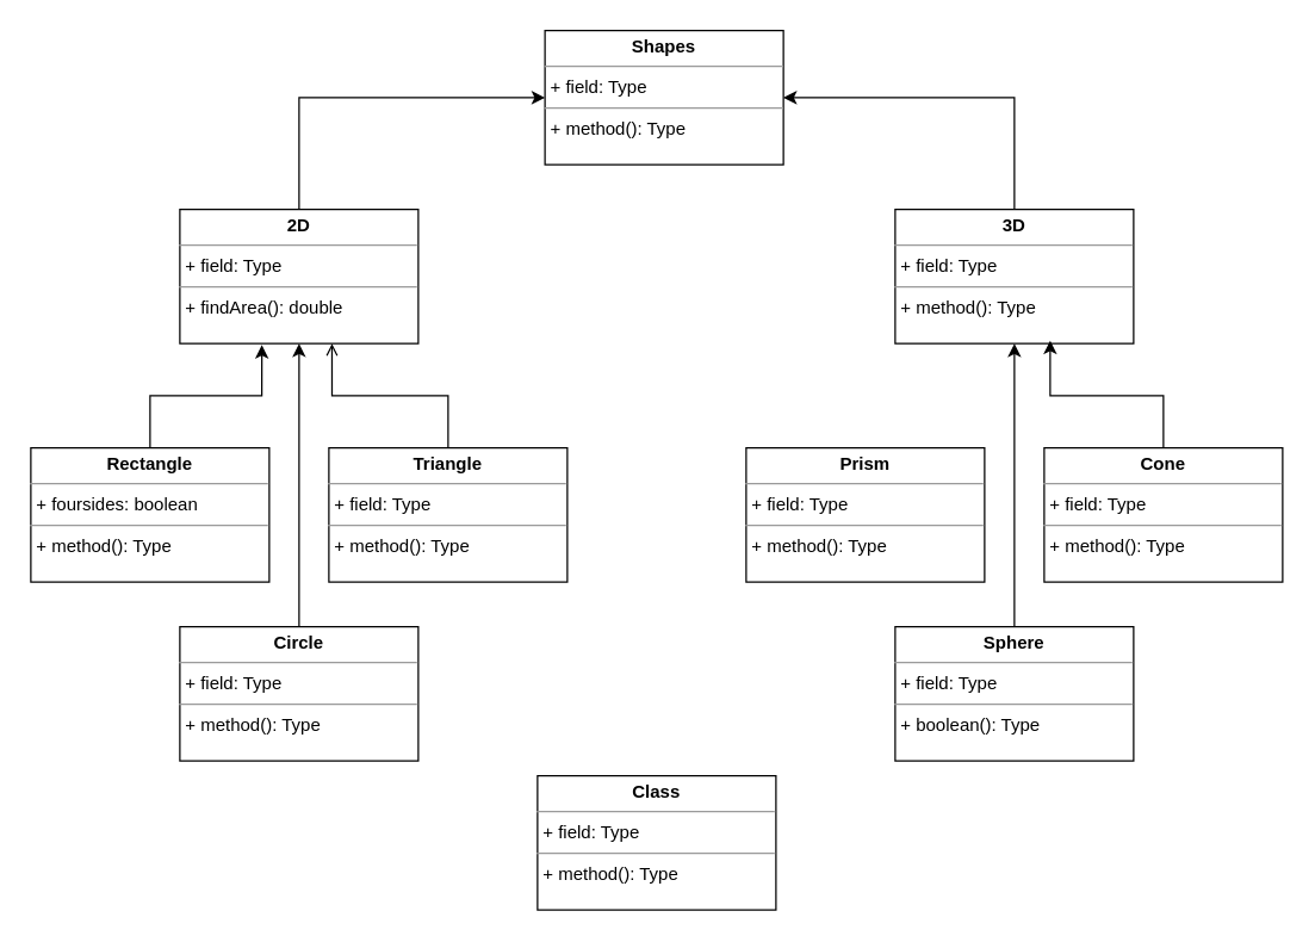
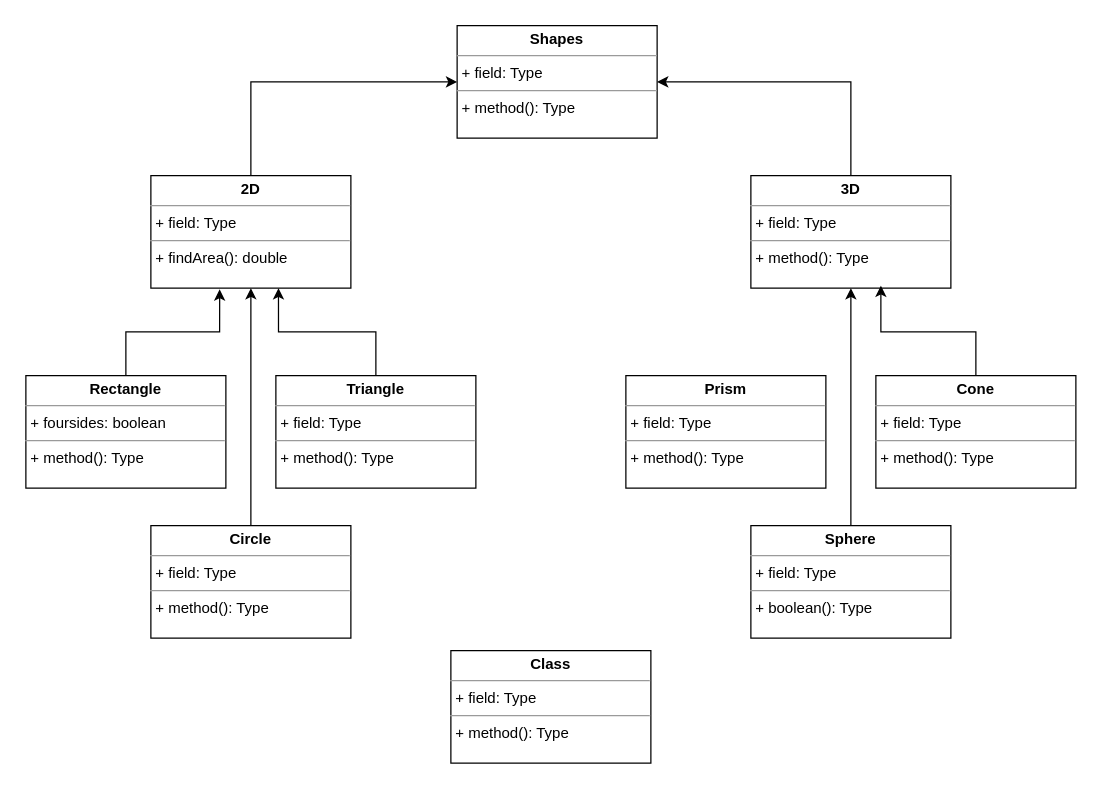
  <mxCell id="0" />
  <mxCell id="1" parent="0" />
  <mxCell id="2" value="&lt;p style=&quot;margin:0px;margin-top:4px;text-align:center;&quot;&gt;&lt;b&gt;Shapes&lt;/b&gt;&lt;/p&gt;&lt;hr size=&quot;1&quot;&gt;&lt;p style=&quot;margin:0px;margin-left:4px;&quot;&gt;+ field: Type&lt;/p&gt;&lt;hr size=&quot;1&quot;&gt;&lt;p style=&quot;margin:0px;margin-left:4px;&quot;&gt;+ method(): Type&lt;/p&gt;" style="verticalAlign=top;align=left;overflow=fill;fontSize=12;fontFamily=Helvetica;html=1;whiteSpace=wrap;" vertex="1" parent="1"><mxGeometry x="365" y="20" width="160" height="90" as="geometry" /></mxCell>
  <mxCell id="3" style="edgeStyle=orthogonalEdgeStyle;rounded=0;orthogonalLoop=1;jettySize=auto;html=1;exitX=0.5;exitY=0;exitDx=0;exitDy=0;entryX=0;entryY=0.5;entryDx=0;entryDy=0;" edge="1" parent="1" source="4" target="2"><mxGeometry relative="1" as="geometry" /></mxCell>
  <mxCell id="4" value="&lt;p style=&quot;margin:0px;margin-top:4px;text-align:center;&quot;&gt;&lt;b&gt;2D&lt;/b&gt;&lt;/p&gt;&lt;hr size=&quot;1&quot;&gt;&lt;p style=&quot;margin:0px;margin-left:4px;&quot;&gt;+ field: Type&lt;/p&gt;&lt;hr size=&quot;1&quot;&gt;&lt;p style=&quot;margin:0px;margin-left:4px;&quot;&gt;+ findArea(): double&lt;/p&gt;" style="verticalAlign=top;align=left;overflow=fill;fontSize=12;fontFamily=Helvetica;html=1;whiteSpace=wrap;" vertex="1" parent="1"><mxGeometry x="120" y="140" width="160" height="90" as="geometry" /></mxCell>
  <mxCell id="5" style="edgeStyle=orthogonalEdgeStyle;rounded=0;orthogonalLoop=1;jettySize=auto;html=1;exitX=0.5;exitY=0;exitDx=0;exitDy=0;entryX=1;entryY=0.5;entryDx=0;entryDy=0;" edge="1" parent="1" source="6" target="2"><mxGeometry relative="1" as="geometry" /></mxCell>
  <mxCell id="6" value="&lt;p style=&quot;margin:0px;margin-top:4px;text-align:center;&quot;&gt;&lt;b&gt;3D&lt;/b&gt;&lt;/p&gt;&lt;hr size=&quot;1&quot;&gt;&lt;p style=&quot;margin:0px;margin-left:4px;&quot;&gt;+ field: Type&lt;/p&gt;&lt;hr size=&quot;1&quot;&gt;&lt;p style=&quot;margin:0px;margin-left:4px;&quot;&gt;+ method(): Type&lt;/p&gt;" style="verticalAlign=top;align=left;overflow=fill;fontSize=12;fontFamily=Helvetica;html=1;whiteSpace=wrap;" vertex="1" parent="1"><mxGeometry x="600" y="140" width="160" height="90" as="geometry" /></mxCell>
  <mxCell id="7" value="&lt;p style=&quot;margin:0px;margin-top:4px;text-align:center;&quot;&gt;&lt;b&gt;Rectangle&lt;/b&gt;&lt;/p&gt;&lt;hr size=&quot;1&quot;&gt;&lt;p style=&quot;margin:0px;margin-left:4px;&quot;&gt;+ foursides: boolean&lt;/p&gt;&lt;hr size=&quot;1&quot;&gt;&lt;p style=&quot;margin:0px;margin-left:4px;&quot;&gt;+ method(): Type&lt;/p&gt;" style="verticalAlign=top;align=left;overflow=fill;fontSize=12;fontFamily=Helvetica;html=1;whiteSpace=wrap;" vertex="1" parent="1"><mxGeometry y="300" width="160" height="90" as="geometry" x="20" /></mxCell>
- <mxCell id="8" style="edgeStyle=orthogonalEdgeStyle;rounded=0;orthogonalLoop=1;jettySize=auto;html=1;exitX=0.5;exitY=0;exitDx=0;exitDy=0;entryX=0.638;entryY=1;entryDx=0;entryDy=0;entryPerimeter=0;endArrow=open;" edge="1" parent="1" source="9" target="4"><mxGeometry relative="1" as="geometry"><mxPoint x="220" y="240" as="targetPoint" /></mxGeometry></mxCell>
+ <mxCell id="8" style="edgeStyle=orthogonalEdgeStyle;rounded=0;orthogonalLoop=1;jettySize=auto;html=1;exitX=0.5;exitY=0;exitDx=0;exitDy=0;entryX=0.638;entryY=1;entryDx=0;entryDy=0;entryPerimeter=0;" edge="1" parent="1" source="9" target="4"><mxGeometry relative="1" as="geometry"><mxPoint x="220" y="240" as="targetPoint" /></mxGeometry></mxCell>
  <mxCell id="9" value="&lt;p style=&quot;margin:0px;margin-top:4px;text-align:center;&quot;&gt;&lt;b&gt;Triangle&lt;/b&gt;&lt;/p&gt;&lt;hr size=&quot;1&quot;&gt;&lt;p style=&quot;margin:0px;margin-left:4px;&quot;&gt;+ field: Type&lt;/p&gt;&lt;hr size=&quot;1&quot;&gt;&lt;p style=&quot;margin:0px;margin-left:4px;&quot;&gt;+ method(): Type&lt;/p&gt;" style="verticalAlign=top;align=left;overflow=fill;fontSize=12;fontFamily=Helvetica;html=1;whiteSpace=wrap;" vertex="1" parent="1"><mxGeometry x="220" y="300" width="160" height="90" as="geometry" /></mxCell>
  <mxCell id="10" style="edgeStyle=orthogonalEdgeStyle;rounded=0;orthogonalLoop=1;jettySize=auto;html=1;exitX=0.5;exitY=0;exitDx=0;exitDy=0;entryX=0.5;entryY=1;entryDx=0;entryDy=0;" edge="1" parent="1" source="11" target="4"><mxGeometry relative="1" as="geometry" /></mxCell>
  <mxCell id="11" value="&lt;p style=&quot;margin:0px;margin-top:4px;text-align:center;&quot;&gt;&lt;b&gt;Circle&lt;/b&gt;&lt;/p&gt;&lt;hr size=&quot;1&quot;&gt;&lt;p style=&quot;margin:0px;margin-left:4px;&quot;&gt;+ field: Type&lt;/p&gt;&lt;hr size=&quot;1&quot;&gt;&lt;p style=&quot;margin:0px;margin-left:4px;&quot;&gt;+ method(): Type&lt;/p&gt;" style="verticalAlign=top;align=left;overflow=fill;fontSize=12;fontFamily=Helvetica;html=1;whiteSpace=wrap;" vertex="1" parent="1"><mxGeometry x="120" y="420" width="160" height="90" as="geometry" /></mxCell>
  <mxCell id="12" value="&lt;p style=&quot;margin:0px;margin-top:4px;text-align:center;&quot;&gt;&lt;b&gt;Prism&lt;/b&gt;&lt;/p&gt;&lt;hr size=&quot;1&quot;&gt;&lt;p style=&quot;margin:0px;margin-left:4px;&quot;&gt;+ field: Type&lt;/p&gt;&lt;hr size=&quot;1&quot;&gt;&lt;p style=&quot;margin:0px;margin-left:4px;&quot;&gt;+ method(): Type&lt;/p&gt;" style="verticalAlign=top;align=left;overflow=fill;fontSize=12;fontFamily=Helvetica;html=1;whiteSpace=wrap;" vertex="1" parent="1"><mxGeometry x="500" y="300" width="160" height="90" as="geometry" /></mxCell>
  <mxCell id="13" value="&lt;p style=&quot;margin:0px;margin-top:4px;text-align:center;&quot;&gt;&lt;b&gt;Cone&lt;/b&gt;&lt;/p&gt;&lt;hr size=&quot;1&quot;&gt;&lt;p style=&quot;margin:0px;margin-left:4px;&quot;&gt;+ field: Type&lt;/p&gt;&lt;hr size=&quot;1&quot;&gt;&lt;p style=&quot;margin:0px;margin-left:4px;&quot;&gt;+ method(): Type&lt;/p&gt;" style="verticalAlign=top;align=left;overflow=fill;fontSize=12;fontFamily=Helvetica;html=1;whiteSpace=wrap;" vertex="1" parent="1"><mxGeometry x="700" y="300" width="160" height="90" as="geometry" /></mxCell>
  <mxCell id="14" style="edgeStyle=orthogonalEdgeStyle;rounded=0;orthogonalLoop=1;jettySize=auto;html=1;exitX=0.5;exitY=0;exitDx=0;exitDy=0;entryX=0.5;entryY=1;entryDx=0;entryDy=0;" edge="1" parent="1" source="15" target="6"><mxGeometry relative="1" as="geometry" /></mxCell>
  <mxCell id="15" value="&lt;p style=&quot;margin:0px;margin-top:4px;text-align:center;&quot;&gt;&lt;b&gt;Sphere&lt;/b&gt;&lt;/p&gt;&lt;hr size=&quot;1&quot;&gt;&lt;p style=&quot;margin:0px;margin-left:4px;&quot;&gt;+ field: Type&lt;/p&gt;&lt;hr size=&quot;1&quot;&gt;&lt;p style=&quot;margin:0px;margin-left:4px;&quot;&gt;+ boolean(): Type&lt;/p&gt;" style="verticalAlign=top;align=left;overflow=fill;fontSize=12;fontFamily=Helvetica;html=1;whiteSpace=wrap;" vertex="1" parent="1"><mxGeometry x="600" y="420" width="160" height="90" as="geometry" /></mxCell>
  <mxCell id="16" style="edgeStyle=orthogonalEdgeStyle;rounded=0;orthogonalLoop=1;jettySize=auto;html=1;exitX=0.5;exitY=0;exitDx=0;exitDy=0;entryX=0.344;entryY=1.011;entryDx=0;entryDy=0;entryPerimeter=0;" edge="1" parent="1" source="7" target="4"><mxGeometry relative="1" as="geometry" /></mxCell>
  <mxCell id="17" style="edgeStyle=orthogonalEdgeStyle;rounded=0;orthogonalLoop=1;jettySize=auto;html=1;exitX=0.5;exitY=0;exitDx=0;exitDy=0;entryX=0.65;entryY=0.978;entryDx=0;entryDy=0;entryPerimeter=0;" edge="1" parent="1" source="13" target="6"><mxGeometry relative="1" as="geometry" /></mxCell>
  <mxCell id="18" value="&lt;p style=&quot;margin:0px;margin-top:4px;text-align:center;&quot;&gt;&lt;b&gt;Class&lt;/b&gt;&lt;/p&gt;&lt;hr size=&quot;1&quot;/&gt;&lt;p style=&quot;margin:0px;margin-left:4px;&quot;&gt;+ field: Type&lt;/p&gt;&lt;hr size=&quot;1&quot;/&gt;&lt;p style=&quot;margin:0px;margin-left:4px;&quot;&gt;+ method(): Type&lt;/p&gt;" style="verticalAlign=top;align=left;overflow=fill;fontSize=12;fontFamily=Helvetica;html=1;whiteSpace=wrap;" vertex="1" parent="1"><mxGeometry x="360" y="520" width="160" height="90" as="geometry" /></mxCell>
